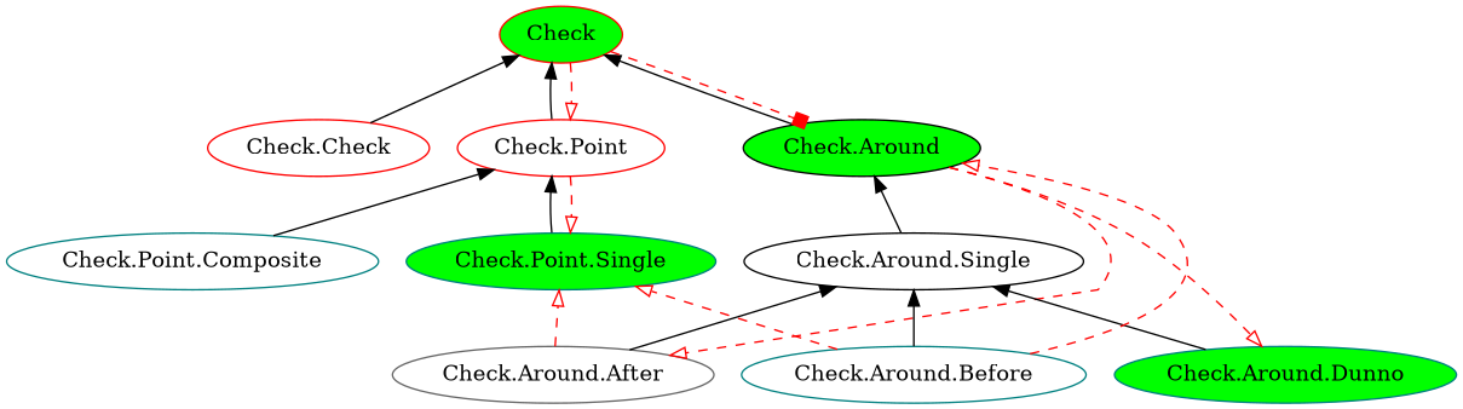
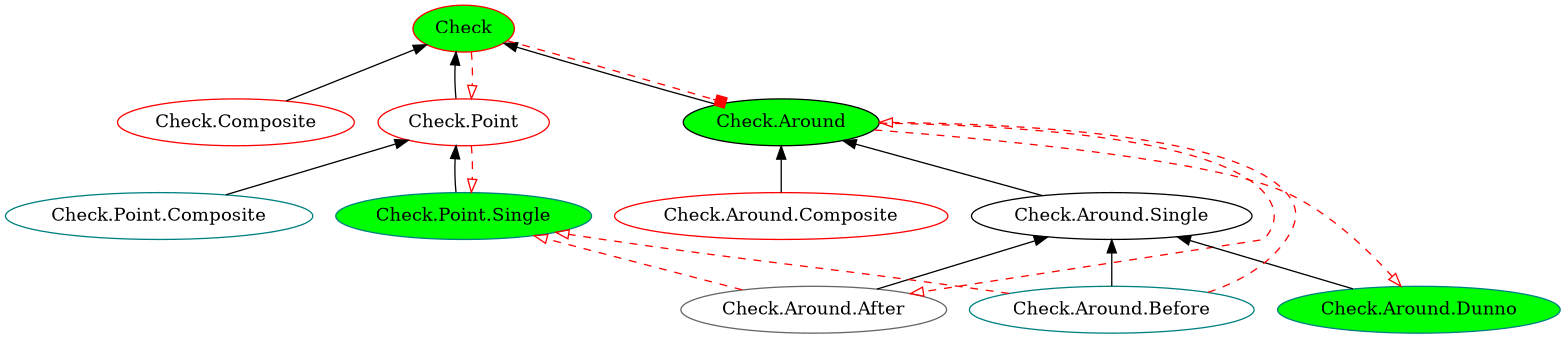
  digraph {
    node [color=red fillcolor=lightblue]
    edge [arrowhead=none arrowtail=normal dir=back]
    n1 [fillcolor=green label=Check style=filled]
-   n2 [label="Check.Check"]
+   n2 [label="Check.Composite"]
    n3 [label="Check.Point"]
    n4 [color=black fillcolor=green label="Check.Around" style=filled]
    n5 [color=teal label="Check.Point.Composite"]
    n6 [color=teal fillcolor=green label="Check.Point.Single" style=filled]
+   n7 [label="Check.Around.Composite"]
    n8 [color=black label="Check.Around.Single"]
    n9 [color=gray40 label="Check.Around.After"]
    n10 [color=teal label="Check.Around.Before"]
    n11 [color=teal fillcolor=green label="Check.Around.Dunno" style=filled]
    subgraph sub_1 {
      n1
      n2
      n3
      n4
      n5
      n6
+     n7
      n8
      n9
      n10
      n11
    }
    n1 -> n2
    n1 -> n3
    n1 -> n3 [arrowhead=onormal color=red constraint=false style=dashed arrowtail="" dir=""]
    n1 -> n4
    n1 -> n4 [arrowhead=box color=red constraint=false style=dashed arrowtail="" dir=""]
    n3 -> n5
    n3 -> n6
    n3 -> n6 [arrowhead=onormal color=red constraint=false style=dashed arrowtail="" dir=""]
+   n4 -> n7
    n4 -> n8
    n4 -> n9 [arrowhead=onormal color=red constraint=false style=dashed arrowtail="" dir=""]
    n4 -> n11 [arrowhead=onormal color=red constraint=false style=dashed arrowtail="" dir=""]
    n8 -> n9
    n8 -> n10
    n8 -> n11
    n9 -> n6 [arrowhead=onormal color=red constraint=false style=dashed arrowtail="" dir=""]
    n10 -> n4 [arrowhead=onormal color=red constraint=false style=dashed arrowtail="" dir=""]
    n10 -> n6 [arrowhead=onormal color=red constraint=false style=dashed arrowtail="" dir=""]
  }
